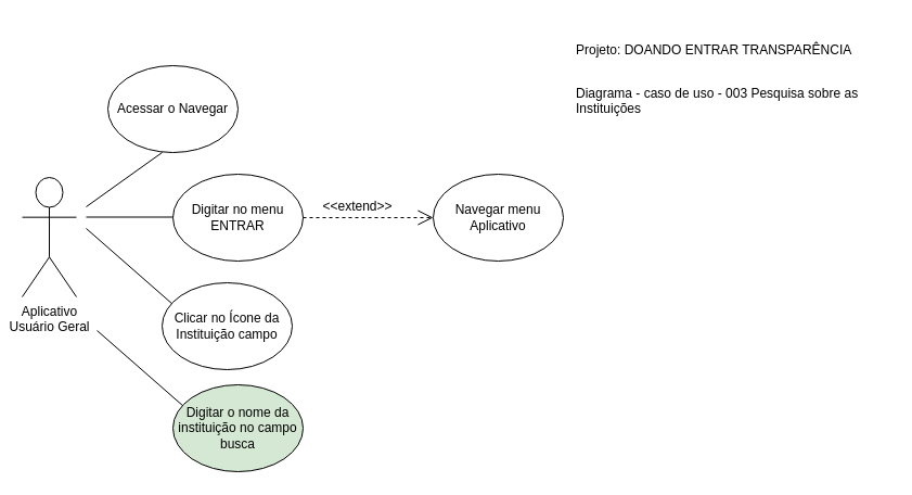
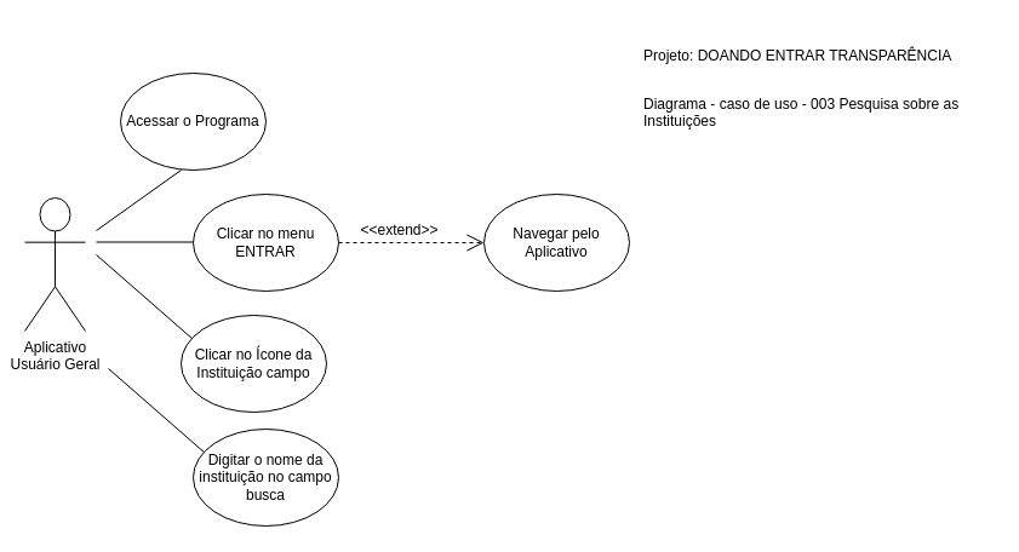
  <mxCell id="0" />
  <mxCell id="1" parent="0" />
  <mxCell id="2" value="&lt;font style=&quot;vertical-align: inherit&quot;&gt;&lt;font style=&quot;vertical-align: inherit&quot;&gt;&lt;font style=&quot;vertical-align: inherit&quot;&gt;&lt;font style=&quot;vertical-align: inherit&quot;&gt;Aplicativo &lt;br&gt;Usuário Geral&lt;/font&gt;&lt;/font&gt;&lt;/font&gt;&lt;/font&gt;" style="shape=umlActor;verticalLabelPosition=bottom;verticalAlign=top;html=1;outlineConnect=0;" vertex="1" parent="1"><mxGeometry x="20" y="163" width="50" height="110" as="geometry" /></mxCell>
- <mxCell id="3" value="&lt;font style=&quot;vertical-align: inherit&quot;&gt;&lt;font style=&quot;vertical-align: inherit&quot;&gt;Navegar menu Aplicativo&lt;/font&gt;&lt;/font&gt;" style="ellipse;whiteSpace=wrap;html=1;" vertex="1" parent="1"><mxGeometry x="399" y="160" width="120" height="80" as="geometry" /></mxCell>
+ <mxCell id="3" value="&lt;font style=&quot;vertical-align: inherit&quot;&gt;&lt;font style=&quot;vertical-align: inherit&quot;&gt;Navegar pelo Aplicativo&lt;/font&gt;&lt;/font&gt;" style="ellipse;whiteSpace=wrap;html=1;" vertex="1" parent="1"><mxGeometry x="399" y="160" width="120" height="80" as="geometry" /></mxCell>
  <mxCell id="4" value="" style="endArrow=none;html=1;" edge="1" parent="1"><mxGeometry width="50" height="50" relative="1" as="geometry"><mxPoint x="79" y="210" as="sourcePoint" /><mxPoint x="159" y="280" as="targetPoint" /></mxGeometry></mxCell>
- <mxCell id="5" value="Acessar o Navegar" style="ellipse;whiteSpace=wrap;html=1;" vertex="1" parent="1"><mxGeometry x="99" y="60" width="120" height="80" as="geometry" /></mxCell>
+ <mxCell id="5" value="Acessar o Programa" style="ellipse;whiteSpace=wrap;html=1;" vertex="1" parent="1"><mxGeometry x="99" y="60" width="120" height="80" as="geometry" /></mxCell>
  <mxCell id="6" value="" style="endArrow=none;html=1;exitX=1;exitY=0.333;exitDx=0;exitDy=0;exitPerimeter=0;" edge="1" parent="1"><mxGeometry width="50" height="50" relative="1" as="geometry"><mxPoint x="79" y="190" as="sourcePoint" /><mxPoint x="149" y="140" as="targetPoint" /><Array as="points"><mxPoint x="149" y="140" /></Array></mxGeometry></mxCell>
- <mxCell id="7" value="Digitar no menu ENTRAR" style="ellipse;whiteSpace=wrap;html=1;" vertex="1" parent="1"><mxGeometry x="159" y="160" width="120" height="80" as="geometry" /></mxCell>
+ <mxCell id="7" value="Clicar no menu ENTRAR" style="ellipse;whiteSpace=wrap;html=1;" vertex="1" parent="1"><mxGeometry x="159" y="160" width="120" height="80" as="geometry" /></mxCell>
  <mxCell id="8" value="" style="endArrow=none;html=1;" edge="1" parent="1"><mxGeometry width="50" height="50" relative="1" as="geometry"><mxPoint x="79" y="199.5" as="sourcePoint" /><mxPoint x="159" y="199.5" as="targetPoint" /></mxGeometry></mxCell>
  <mxCell id="9" value="&amp;lt;&amp;lt;extend&amp;gt;&amp;gt;" style="text;html=1;align=center;verticalAlign=middle;resizable=0;points=[];autosize=1;strokeColor=none;fillColor=none;" vertex="1" parent="1"><mxGeometry x="289" y="180" width="80" height="20" as="geometry" /></mxCell>
  <mxCell id="10" value="" style="endArrow=open;endFill=1;endSize=12;html=1;dashed=1;strokeColor=#000000;exitX=1;exitY=0.5;exitDx=0;exitDy=0;" edge="1" parent="1"><mxGeometry width="160" relative="1" as="geometry"><mxPoint x="279" y="200" as="sourcePoint" /><mxPoint x="399" y="200" as="targetPoint" /></mxGeometry></mxCell>
  <mxCell id="11" value="&lt;p class=&quot;TitleA&quot; align=&quot;left&quot; style=&quot;text-align: left&quot;&gt;&lt;span lang=&quot;PT&quot;&gt;Projeto: &lt;/span&gt;&lt;span class=&quot;ph&quot;&gt;&lt;span lang=&quot;PT&quot;&gt;DOANDO ENTRAR TRANSPARÊNCIA&lt;/span&gt;&lt;/span&gt;&lt;/p&gt;" style="text;whiteSpace=wrap;html=1;" vertex="1" parent="1"><mxGeometry x="529" width="260" height="50" as="geometry" y="20" /></mxCell>
  <mxCell id="12" value="&lt;p class=&quot;TitleA&quot; align=&quot;left&quot; style=&quot;text-align: left&quot;&gt;&lt;font style=&quot;vertical-align: inherit&quot;&gt;&lt;font style=&quot;vertical-align: inherit&quot;&gt;&lt;font style=&quot;vertical-align: inherit&quot;&gt;&lt;font style=&quot;vertical-align: inherit&quot;&gt;Diagrama - caso de uso - 003 Pesquisa sobre as Instituições&lt;/font&gt;&lt;/font&gt;&lt;/font&gt;&lt;/font&gt;&lt;/p&gt;" style="text;whiteSpace=wrap;html=1;" vertex="1" parent="1"><mxGeometry x="529" y="60" width="290" height="50" as="geometry" /></mxCell>
  <mxCell id="13" value="&lt;font style=&quot;vertical-align: inherit&quot;&gt;&lt;font style=&quot;vertical-align: inherit&quot;&gt;Clicar no Ícone da Instituição campo&lt;br&gt;&lt;/font&gt;&lt;/font&gt;" style="ellipse;whiteSpace=wrap;html=1;" vertex="1" parent="1"><mxGeometry x="149" y="260" width="120" height="80" as="geometry" /></mxCell>
  <mxCell id="14" value="" style="endArrow=none;html=1;" edge="1" parent="1"><mxGeometry width="50" height="50" relative="1" as="geometry"><mxPoint x="89" y="304" as="sourcePoint" /><mxPoint x="169" y="374" as="targetPoint" /></mxGeometry></mxCell>
- <mxCell id="15" value="&lt;font style=&quot;vertical-align: inherit&quot;&gt;&lt;font style=&quot;vertical-align: inherit&quot;&gt;&lt;font style=&quot;vertical-align: inherit&quot;&gt;&lt;font style=&quot;vertical-align: inherit&quot;&gt;Digitar o nome da instituição no campo busca&lt;/font&gt;&lt;/font&gt;&lt;br&gt;&lt;/font&gt;&lt;/font&gt;" style="ellipse;whiteSpace=wrap;html=1;fillColor=#d5e8d4;" vertex="1" parent="1"><mxGeometry x="159" y="354" width="120" height="80" as="geometry" /></mxCell>
+ <mxCell id="15" value="&lt;font style=&quot;vertical-align: inherit&quot;&gt;&lt;font style=&quot;vertical-align: inherit&quot;&gt;&lt;font style=&quot;vertical-align: inherit&quot;&gt;&lt;font style=&quot;vertical-align: inherit&quot;&gt;Digitar o nome da instituição no campo busca&lt;/font&gt;&lt;/font&gt;&lt;br&gt;&lt;/font&gt;&lt;/font&gt;" style="ellipse;whiteSpace=wrap;html=1;" vertex="1" parent="1"><mxGeometry x="159" y="354" width="120" height="80" as="geometry" /></mxCell>
